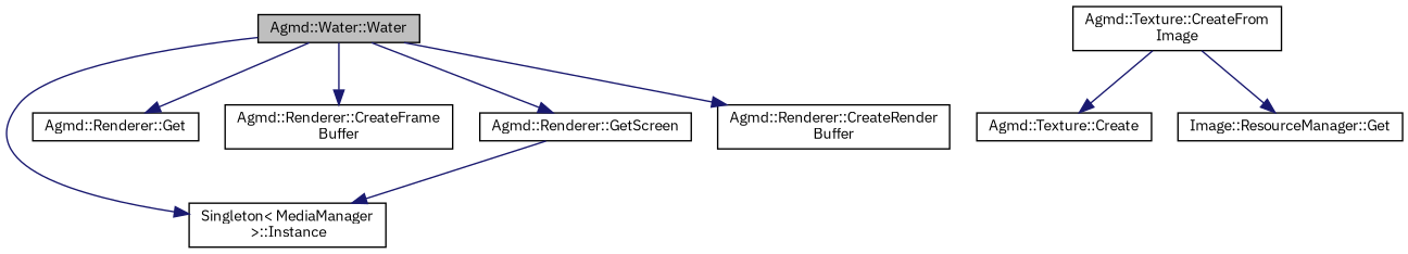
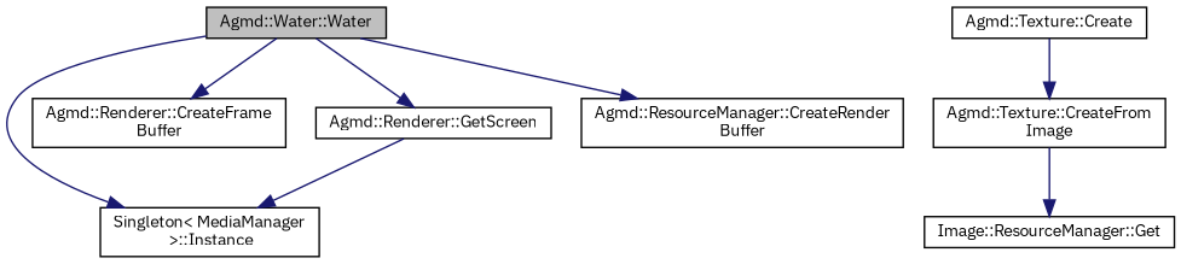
  digraph {
    fontname="IBM Plex Sans"
    rankdir=TB
    node [color=black fillcolor=white fontname="IBM Plex Sans" fontsize=10 shape=record style=filled]
    edge [color=midnightblue fontname="IBM Plex Sans" fontsize=10 labelfontname=Helvetica labelfontsize=10 style=solid]
    n1 [fillcolor=grey75 fontcolor=black height=0.2 label="Agmd::Water::Water" width=0.4]
    n2 [height=0.2 label="Singleton\< MediaManager\l \>::Instance" width=0.4]
-   n3 [height=0.2 label="Agmd::Renderer::Get" width=0.4]
    n4 [height=0.2 label="Agmd::Renderer::CreateFrame\lBuffer" width=0.4]
    n5 [height=0.2 label="Agmd::Renderer::GetScreen" width=0.4]
-   n6 [height=0.2 label="Agmd::Renderer::CreateRender\lBuffer" width=0.4]
+   n6 [height=0.2 label="Agmd::ResourceManager::CreateRender\lBuffer" width=0.4]
    n7 [height=0.2 label="Agmd::Texture::Create" width=0.4]
    n8 [height=0.2 label="Agmd::Texture::CreateFrom\lImage" width=0.4]
    n9 [height=0.2 label="Image::ResourceManager::Get" width=0.4]
    n1 -> n2
-   n1 -> n3
    n1 -> n4
    n1 -> n5
    n1 -> n6
    n5 -> n2
-   n8 -> n7
+   n7 -> n8
    n8 -> n9
  }
